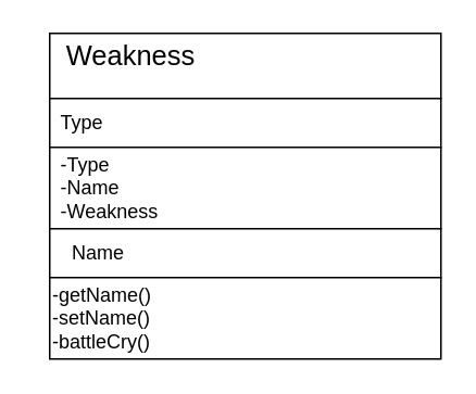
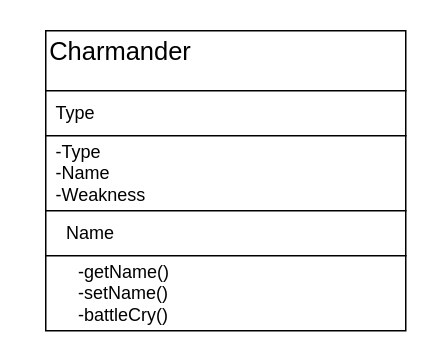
  <mxCell id="0" />
  <mxCell id="1" parent="0" />
  <mxCell id="2" value="" style="rounded=0;whiteSpace=wrap;html=1;" vertex="1" parent="1"><mxGeometry x="30" y="20" width="240" height="40" as="geometry" /></mxCell>
  <mxCell id="3" value="" style="rounded=0;whiteSpace=wrap;html=1;" vertex="1" parent="1"><mxGeometry x="30" y="60" width="240" height="30" as="geometry" /></mxCell>
- <mxCell id="4" value="&lt;font style=&quot;font-size: 17px;&quot;&gt;Weakness&lt;/font&gt;" style="text;html=1;strokeColor=none;fillColor=none;align=center;verticalAlign=middle;whiteSpace=wrap;rounded=0;" vertex="1" parent="1"><mxGeometry x="30" y="20" width="100" height="30" as="geometry" /></mxCell>
+ <mxCell id="4" value="&lt;font style=&quot;font-size: 17px;&quot;&gt;Charmander&lt;/font&gt;" style="text;html=1;strokeColor=none;fillColor=none;align=center;verticalAlign=middle;whiteSpace=wrap;rounded=0;" vertex="1" parent="1"><mxGeometry x="30" y="20" width="100" height="30" as="geometry" /></mxCell>
  <mxCell id="5" value="" style="rounded=0;whiteSpace=wrap;html=1;" vertex="1" parent="1"><mxGeometry x="30" y="90" width="240" height="50" as="geometry" /></mxCell>
  <mxCell id="6" value="Type" style="text;html=1;strokeColor=none;fillColor=none;align=center;verticalAlign=middle;whiteSpace=wrap;rounded=0;" vertex="1" parent="1"><mxGeometry x="20" y="60" width="60" height="30" as="geometry" /></mxCell>
  <mxCell id="7" value="-Type&lt;br&gt;-Name&lt;br&gt;-Weakness" style="text;html=1;strokeColor=none;fillColor=none;align=left;verticalAlign=middle;whiteSpace=wrap;rounded=0;" vertex="1" parent="1"><mxGeometry x="35" y="100" width="110" height="30" as="geometry" /></mxCell>
  <mxCell id="8" value="" style="rounded=0;whiteSpace=wrap;html=1;" vertex="1" parent="1"><mxGeometry x="30" y="140" width="240" height="30" as="geometry" /></mxCell>
  <mxCell id="9" value="Name" style="text;html=1;strokeColor=none;fillColor=none;align=center;verticalAlign=middle;whiteSpace=wrap;rounded=0;" vertex="1" parent="1"><mxGeometry x="30" y="140" width="60" height="30" as="geometry" /></mxCell>
  <mxCell id="10" value="" style="rounded=0;whiteSpace=wrap;html=1;" vertex="1" parent="1"><mxGeometry x="30" y="170" width="240" height="50" as="geometry" /></mxCell>
- <mxCell id="11" value="&lt;div style=&quot;&quot;&gt;&lt;span style=&quot;background-color: initial;&quot;&gt;-getName()&lt;/span&gt;&lt;/div&gt;&lt;div style=&quot;&quot;&gt;&lt;span style=&quot;background-color: initial;&quot;&gt;-setName()&lt;/span&gt;&lt;/div&gt;&lt;div style=&quot;&quot;&gt;&lt;span style=&quot;background-color: initial;&quot;&gt;-battleCry()&lt;/span&gt;&lt;/div&gt;" style="text;html=1;strokeColor=none;fillColor=none;align=left;verticalAlign=middle;whiteSpace=wrap;rounded=0;" vertex="1" parent="1"><mxGeometry x="30" y="180" width="110" height="30" as="geometry" /></mxCell>
+ <mxCell id="11" value="&lt;div style=&quot;&quot;&gt;&lt;span style=&quot;background-color: initial;&quot;&gt;-getName()&lt;/span&gt;&lt;/div&gt;&lt;div style=&quot;&quot;&gt;&lt;span style=&quot;background-color: initial;&quot;&gt;-setName()&lt;/span&gt;&lt;/div&gt;&lt;div style=&quot;&quot;&gt;&lt;span style=&quot;background-color: initial;&quot;&gt;-battleCry()&lt;/span&gt;&lt;/div&gt;" style="text;html=1;strokeColor=none;fillColor=none;align=left;verticalAlign=middle;whiteSpace=wrap;rounded=0;" vertex="1" parent="1"><mxGeometry x="50" y="180" width="110" height="30" as="geometry" /></mxCell>
